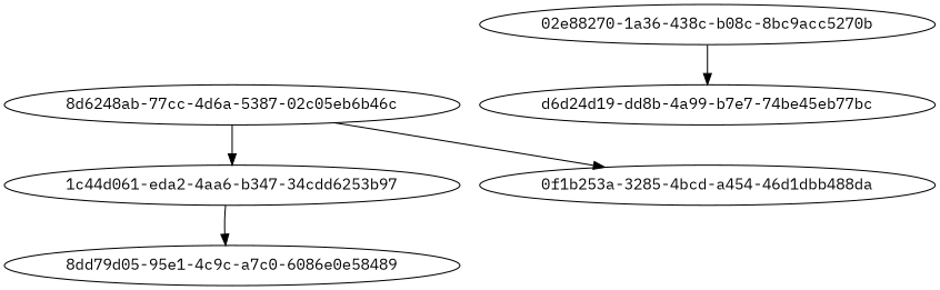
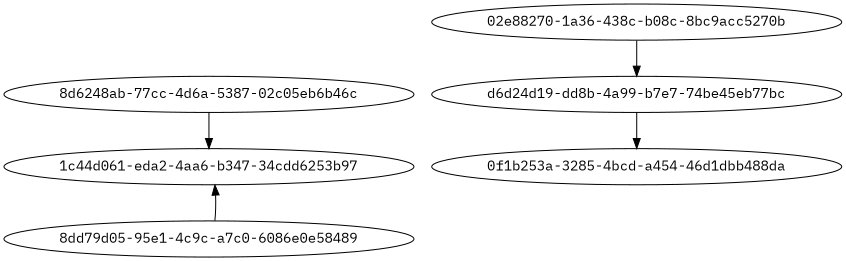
  strict digraph {
    fontname="IBM Plex Mono"
    node [fontname="IBM Plex Mono"]
    edge [fontname="IBM Plex Mono"]
    n1 [label="8d6248ab-77cc-4d6a-5387-02c05eb6b46c"]
    "1c44d061-eda2-4aa6-b347-34cdd6253b97"
    "8dd79d05-95e1-4c9c-a7c0-6086e0e58489"
    "02e88270-1a36-438c-b08c-8bc9acc5270b"
    "d6d24d19-dd8b-4a99-b7e7-74be45eb77bc"
    "0f1b253a-3285-4bcd-a454-46d1dbb488da"
    n1 -> "1c44d061-eda2-4aa6-b347-34cdd6253b97"
-   "1c44d061-eda2-4aa6-b347-34cdd6253b97" -> "8dd79d05-95e1-4c9c-a7c0-6086e0e58489"
+   "8dd79d05-95e1-4c9c-a7c0-6086e0e58489" -> "1c44d061-eda2-4aa6-b347-34cdd6253b97"
    "02e88270-1a36-438c-b08c-8bc9acc5270b" -> "d6d24d19-dd8b-4a99-b7e7-74be45eb77bc"
-   n1 -> "0f1b253a-3285-4bcd-a454-46d1dbb488da"
+   "d6d24d19-dd8b-4a99-b7e7-74be45eb77bc" -> "0f1b253a-3285-4bcd-a454-46d1dbb488da"
  }
